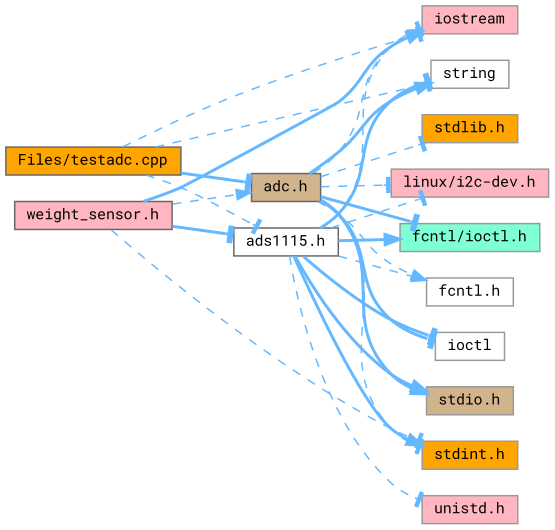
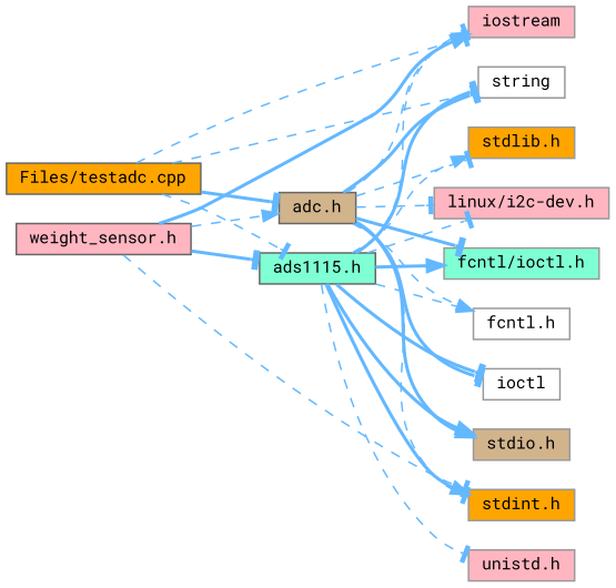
  digraph {
    fontname="Roboto Mono"
    rankdir=LR
    node [color=grey60 fillcolor=lightpink fontname="Roboto Mono" fontsize=10 shape=box style=filled]
    edge [arrowhead=tee color=steelblue1 fontname="Roboto Mono" fontsize=10 labelfontname=Helvetica labelfontsize=10 style=dashed]
    n1 [color=gray40 fillcolor=orange fontcolor=black height=0.2 label="Files/testadc.cpp" width=0.4]
    n2 [height=0.2 label=iostream width=0.4]
    n3 [fillcolor=white height=0.2 label=string width=0.4]
    n4 [color=grey40 fillcolor=tan height=0.2 label="adc.h" width=0.4]
-   n5 [color=grey40 fillcolor=white height=0.2 label="ads1115.h" width=0.4]
+   n5 [color=grey40 fillcolor=aquamarine height=0.2 label="ads1115.h" width=0.4]
    n6 [color=grey40 height=0.2 label="weight_sensor.h" width=0.4]
    n7 [fillcolor=orange height=0.2 label="stdint.h" width=0.4]
    n8 [height=0.2 label="linux/i2c-dev.h" width=0.4]
    n9 [fillcolor=aquamarine height=0.2 label="fcntl/ioctl.h" width=0.4]
    n10 [fillcolor=white height=0.2 label="fcntl.h" width=0.4]
    n11 [fillcolor=white height=0.2 label=ioctl width=0.4]
    n12 [fillcolor=tan height=0.2 label="stdio.h" width=0.4]
    n13 [fillcolor=orange height=0.2 label="stdlib.h" width=0.4]
    n14 [height=0.2 label="unistd.h" width=0.4]
    n1 -> n2
    n1 -> n3
    n1 -> n4 [style=bold]
    n1 -> n5
    n4 -> n2 [arrowhead=normal]
-   n4 -> n3 [arrowhead=normal style=bold]
+   n4 -> n3 [style=bold]
    n4 -> n7
    n4 -> n8
    n4 -> n9 [style=bold]
    n4 -> n10 [arrowhead=normal]
    n4 -> n11 [style=bold]
    n4 -> n12 [arrowhead=normal style=bold]
    n4 -> n13
    n5 -> n2
    n5 -> n3 [style=bold]
    n5 -> n7 [arrowhead=normal style=bold]
    n5 -> n8
    n5 -> n9 [arrowhead=normal style=bold]
    n5 -> n10 [arrowhead=normal]
    n5 -> n11 [style=bold]
    n5 -> n12 [arrowhead=normal style=bold]
+   n5 -> n13 [arrowhead=normal]
    n5 -> n14
    n6 -> n2 [arrowhead=normal style=bold]
    n6 -> n4 [arrowhead=normal]
    n6 -> n5 [style=bold]
    n6 -> n7
  }
